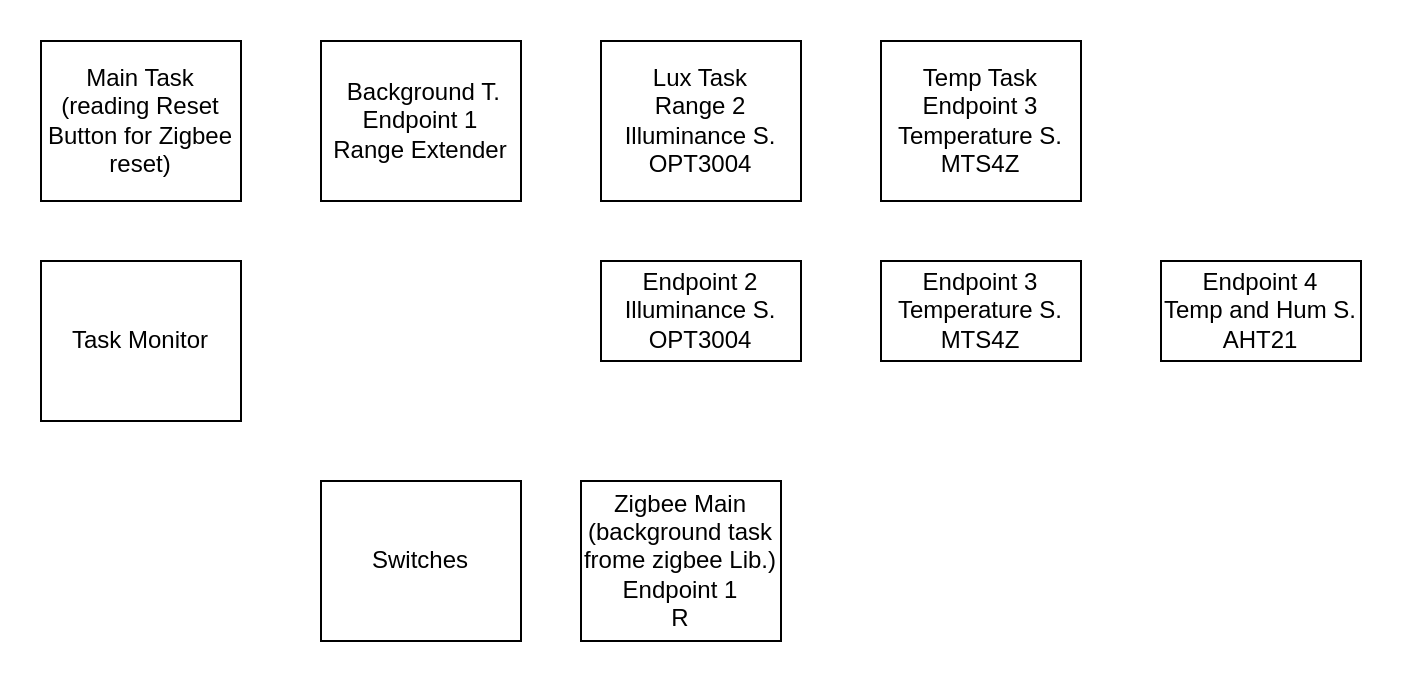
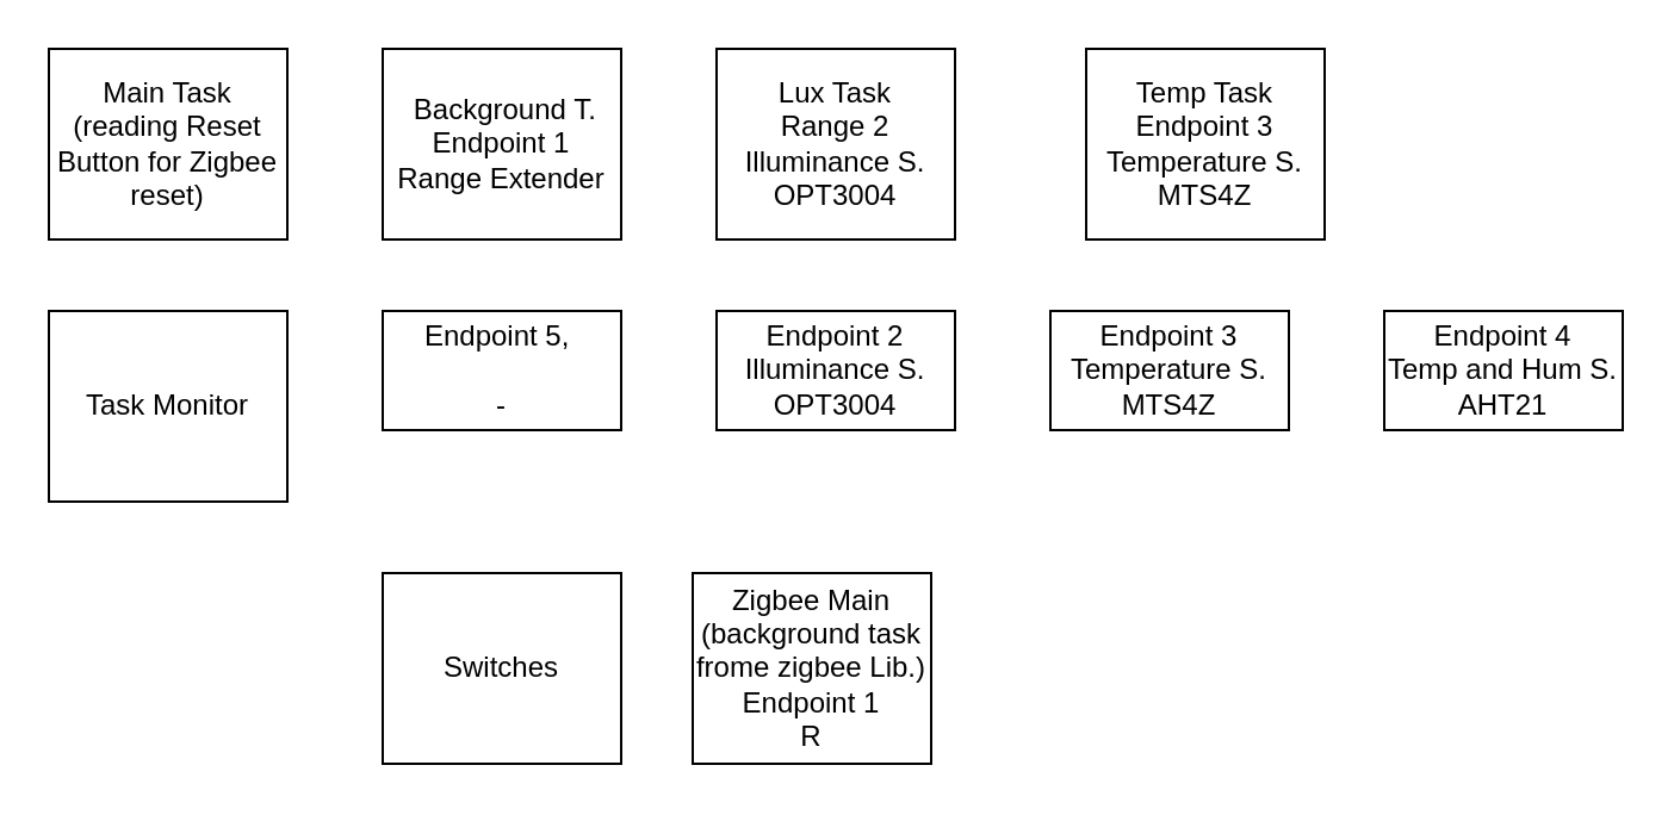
  <mxCell id="0" />
  <mxCell id="1" parent="0" />
  <mxCell id="2" value="&amp;nbsp;Background T.&lt;div&gt;Endpoint 1&lt;div&gt;Range Extender&lt;/div&gt;&lt;/div&gt;" style="html=1;dashed=0;whiteSpace=wrap;" vertex="1" parent="1"><mxGeometry x="160" y="20" width="100" height="80" as="geometry" /></mxCell>
  <mxCell id="3" value="&lt;div&gt;Lux Task&lt;/div&gt;Range 2&lt;div&gt;Illuminance S.&lt;/div&gt;&lt;div&gt;OPT3004&lt;/div&gt;" style="html=1;dashed=0;whiteSpace=wrap;" vertex="1" parent="1"><mxGeometry x="300" y="20" width="100" height="80" as="geometry" /></mxCell>
- <mxCell id="4" value="&lt;div&gt;Temp Task&lt;/div&gt;Endpoint 3&lt;div&gt;Temperature S.&lt;/div&gt;&lt;div&gt;MTS4Z&lt;/div&gt;" style="html=1;dashed=0;whiteSpace=wrap;" vertex="1" parent="1"><mxGeometry x="440" y="20" width="100" height="80" as="geometry" /></mxCell>
+ <mxCell id="4" value="&lt;div&gt;Temp Task&lt;/div&gt;Endpoint 3&lt;div&gt;Temperature S.&lt;/div&gt;&lt;div&gt;MTS4Z&lt;/div&gt;" style="html=1;dashed=0;whiteSpace=wrap;" vertex="1" parent="1"><mxGeometry x="455" y="20" width="100" height="80" as="geometry" /></mxCell>
+ <mxCell id="5" value="Endpoint 5,&amp;nbsp;&lt;div&gt;&lt;br&gt;&lt;/div&gt;&lt;div&gt;-&lt;/div&gt;" style="html=1;dashed=0;whiteSpace=wrap;" vertex="1" parent="1"><mxGeometry x="160" y="130" width="100" height="50" as="geometry" /></mxCell>
  <mxCell id="6" value="Endpoint 2&lt;div&gt;Illuminance S.&lt;/div&gt;&lt;div&gt;OPT3004&lt;/div&gt;" style="html=1;dashed=0;whiteSpace=wrap;" vertex="1" parent="1"><mxGeometry x="300" y="130" width="100" height="50" as="geometry" /></mxCell>
  <mxCell id="7" value="Endpoint 3&lt;div&gt;Temperature S.&lt;/div&gt;&lt;div&gt;MTS4Z&lt;/div&gt;" style="html=1;dashed=0;whiteSpace=wrap;" vertex="1" parent="1"><mxGeometry x="440" y="130" width="100" height="50" as="geometry" /></mxCell>
  <mxCell id="8" value="Endpoint 4&lt;div&gt;Temp and Hum S.&lt;br&gt;&lt;div&gt;AHT21&lt;/div&gt;&lt;/div&gt;" style="html=1;dashed=0;whiteSpace=wrap;" vertex="1" parent="1"><mxGeometry x="580" y="130" width="100" height="50" as="geometry" /></mxCell>
  <mxCell id="9" value="Main Task&lt;div&gt;(reading Reset Button for Zigbee reset)&lt;/div&gt;" style="html=1;dashed=0;whiteSpace=wrap;" vertex="1" parent="1"><mxGeometry x="20" y="20" width="100" height="80" as="geometry" /></mxCell>
  <mxCell id="10" value="Task Monitor" style="html=1;dashed=0;whiteSpace=wrap;" vertex="1" parent="1"><mxGeometry x="20" y="130" width="100" height="80" as="geometry" /></mxCell>
  <mxCell id="11" value="Switches" style="html=1;dashed=0;whiteSpace=wrap;" vertex="1" parent="1"><mxGeometry x="160" y="240" width="100" height="80" as="geometry" /></mxCell>
  <mxCell id="12" value="Zigbee Main&lt;div&gt;(background task frome zigbee Lib.)&lt;/div&gt;&lt;div&gt;Endpoint 1&lt;/div&gt;&lt;div&gt;R&lt;/div&gt;" style="html=1;dashed=0;whiteSpace=wrap;" vertex="1" parent="1"><mxGeometry x="290" y="240" width="100" height="80" as="geometry" /></mxCell>
